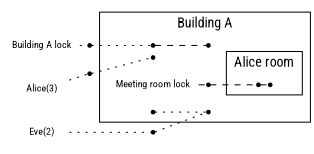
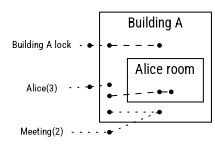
  digraph {
    fontname="Roboto Condensed"
    nodesep=.1
    rankdir=LR
    ranksep=.1
    splines=line
    weight=1000
    node [fontname="Roboto Condensed" fontsize=10 shape=point weight=1000]
    edge [dir=none fontname="Roboto Condensed" fontsize=10 style=dotted weight=1000]
    n1 [label="Building A lock" shape=none]
    n2 [label="Alice(3)" shape=none]
-   n3 [label="Eve(2)" shape=none]
+   n3 [label="Meeting(2)" shape=none]
    "1(Building_A_Meeting_room)"
    "2(Building_A_Meeting_room)"
    "1(Building_A)"
    "2(Building_A)"
    "1(Alice)"
-   n9 [label="Meeting room lock" shape=none]
    "0(Building_A_Meeting_room)"
    "1(Eve)"
    "2(Eve)"
    "0(Building_A)"
    "0(Alice)"
    "0(Eve)"
    subgraph sub_1 {
      rank=same
      n1
      n2
    }
    subgraph sub_2 {
      rank=same
      n1
      n3
    }
    subgraph cluster_3 {
      label="Building A"
      "1(Building_A)"
      "2(Building_A)"
      "1(Alice)"
-     n9
      "0(Building_A_Meeting_room)"
      "1(Eve)"
      "2(Eve)"
      subgraph cluster_4 {
        label="Alice room"
        "1(Building_A_Meeting_room)"
        "2(Building_A_Meeting_room)"
      }
    }
    n1 -> n2 [style=invis]
    n1 -> n3 [style=invis]
    n1 -> "0(Building_A)"
    n2 -> "0(Alice)"
    n3 -> "0(Eve)"
    "1(Building_A_Meeting_room)" -> "2(Building_A_Meeting_room)" [style=dashed]
    "1(Building_A)" -> "2(Building_A)" [style=dashed]
-   n9 -> "0(Building_A_Meeting_room)" [style=dashed]
    "0(Building_A_Meeting_room)" -> "1(Building_A_Meeting_room)" [style=dashed]
    "1(Eve)" -> "2(Eve)"
    "0(Building_A)" -> "1(Building_A)"
    "0(Alice)" -> "1(Alice)"
    "0(Eve)" -> "2(Eve)"
  }
